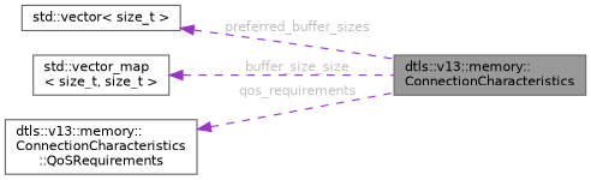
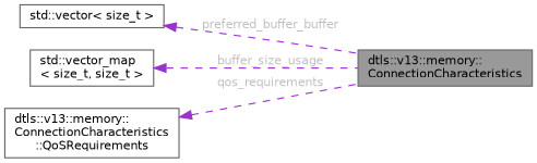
  digraph {
    rankdir=LR
    node [color=gray40 fillcolor=white fontname=Helvetica fontsize=10 shape=box style=filled]
    edge [color=darkorchid3 dir=back fontcolor=grey fontname=Helvetica fontsize=10 labelfontname=Helvetica labelfontsize=10 style=dashed]
    n1 [fillcolor=grey60 fontcolor=black height=0.2 label="dtls::v13::memory::\lConnectionCharacteristics" width=0.4]
    n2 [height=0.2 label="std::vector\< size_t \>" width=0.4]
    n3 [height=0.2 label="std::vector_map\l\< size_t, size_t \>" width=0.4]
    n4 [height=0.2 label="dtls::v13::memory::\lConnectionCharacteristics\l::QoSRequirements" width=0.4]
-   n2 -> n1 [label=" preferred_buffer_sizes"]
-   n3 -> n1 [label=" buffer_size_size"]
+   n2 -> n1 [label=" preferred_buffer_buffer"]
+   n3 -> n1 [label=" buffer_size_usage"]
    n4 -> n1 [label=" qos_requirements"]
  }
